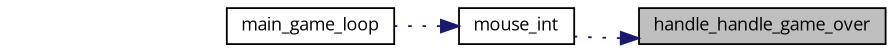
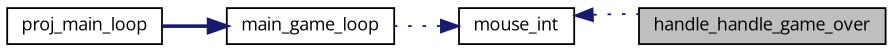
  digraph {
    fontname="Open Sans"
    rankdir=RL
    node [color=black fillcolor=white fontname="Open Sans" fontsize=10 shape=record style=filled]
    edge [color=midnightblue dir=back fontname="Open Sans" fontsize=10 labelfontname=Helvetica labelfontsize=10 style=dotted]
    n1 [fillcolor=grey75 fontcolor=black height=0.2 label=handle_handle_game_over width=0.4]
    n2 [height=0.2 label=mouse_int width=0.4]
    n3 [height=0.2 label=main_game_loop width=0.4]
-   n1 -> n2
+   n4 [height=0.2 label=proj_main_loop width=0.4]
+   n2 -> n1
    n2 -> n3
+   n3 -> n4 [style=bold]
  }
